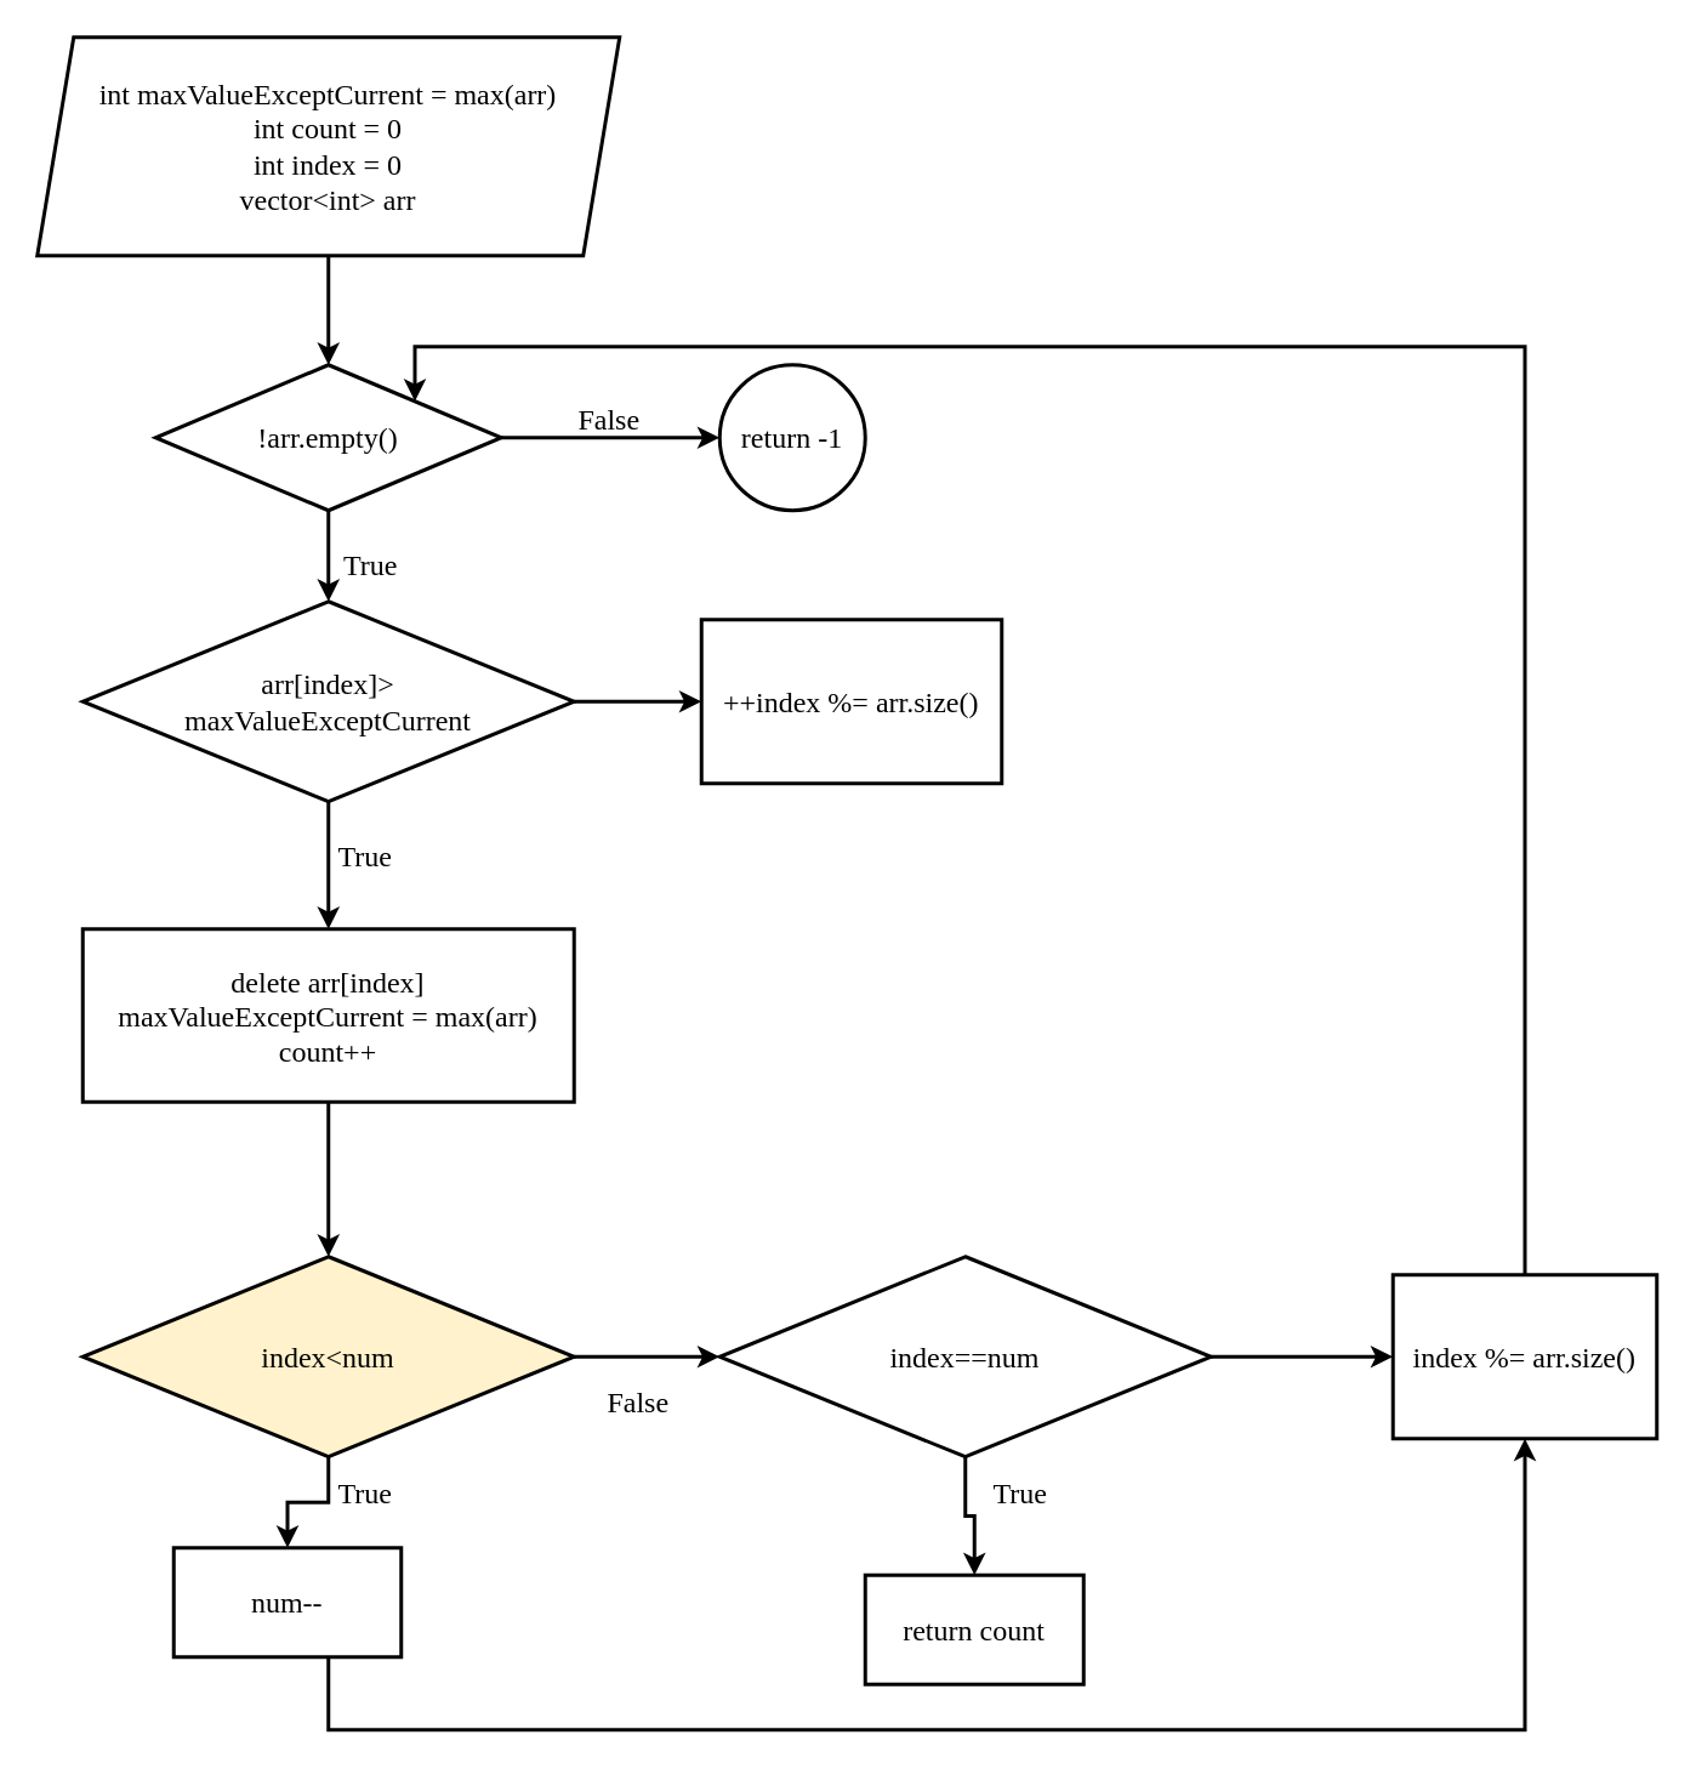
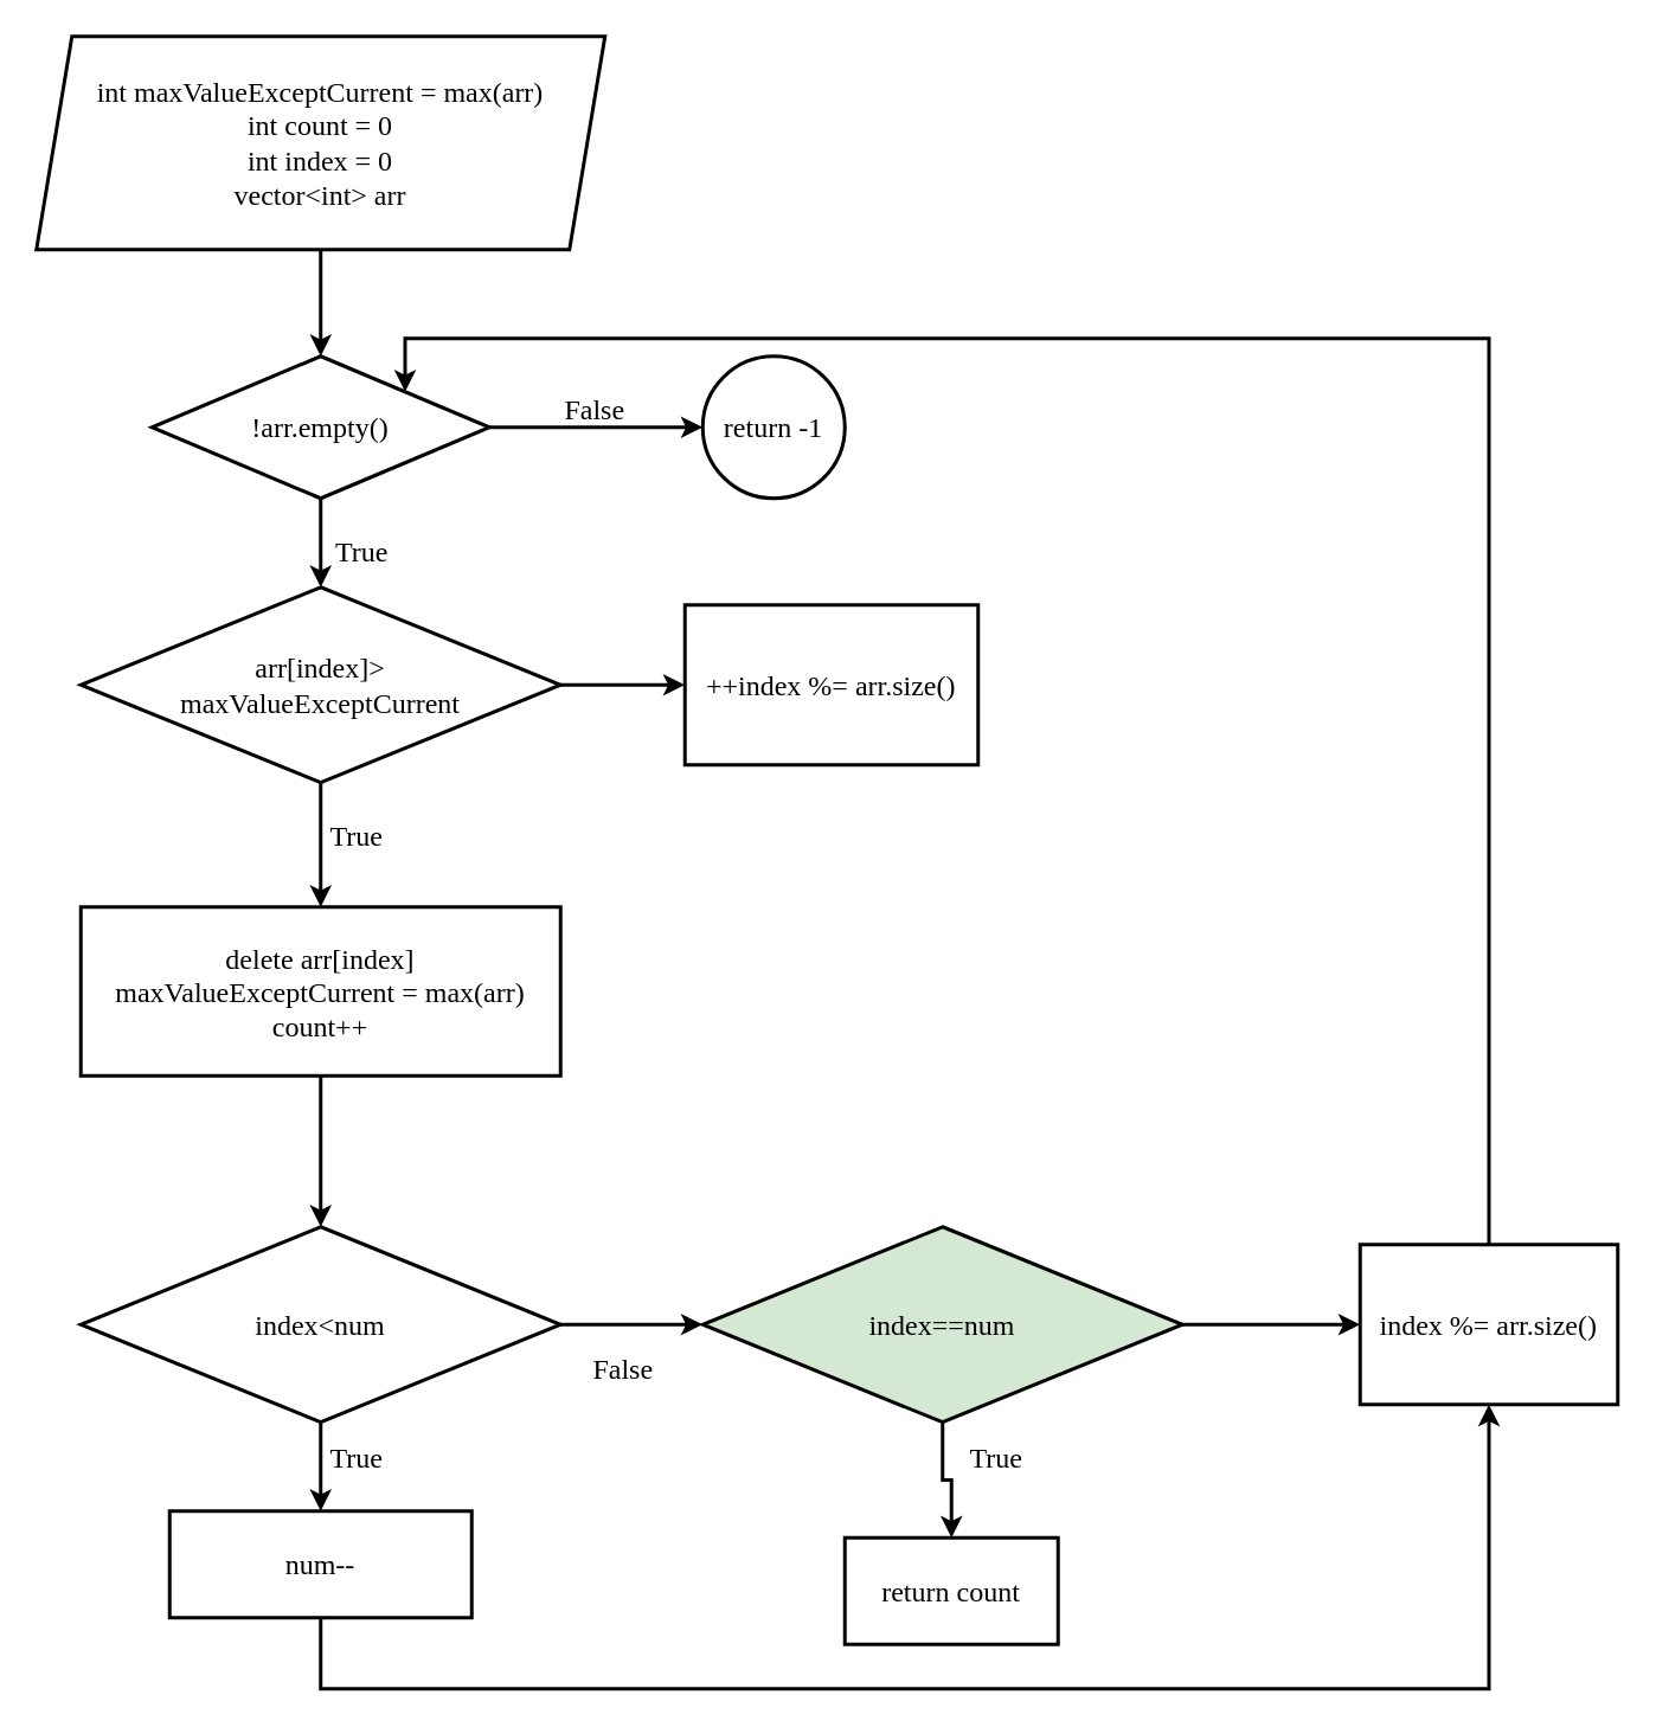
  <mxCell id="0" />
  <mxCell id="1" parent="0" />
  <mxCell id="2" value="" style="edgeStyle=orthogonalEdgeStyle;rounded=0;orthogonalLoop=1;jettySize=auto;html=1;fontSize=16;entryX=0.5;entryY=0;entryDx=0;entryDy=0;exitX=0.5;exitY=1;exitDx=0;exitDy=0;fontFamily=DM Sans;fontSource=https%3A%2F%2Ffonts.googleapis.com%2Fcss%3Ffamily%3DDM%2BSans;strokeWidth=2;" parent="1" source="7" target="5" edge="1"><mxGeometry relative="1" as="geometry"><mxPoint x="180" y="140" as="sourcePoint" /><mxPoint x="180" y="235" as="targetPoint" /></mxGeometry></mxCell>
  <mxCell id="3" value="" style="edgeStyle=orthogonalEdgeStyle;rounded=0;orthogonalLoop=1;jettySize=auto;html=1;fontSize=16;entryX=0.5;entryY=0;entryDx=0;entryDy=0;fontFamily=DM Sans;fontSource=https%3A%2F%2Ffonts.googleapis.com%2Fcss%3Ffamily%3DDM%2BSans;strokeWidth=2;" parent="1" source="5" target="11" edge="1"><mxGeometry relative="1" as="geometry"><mxPoint x="180" y="400" as="targetPoint" /></mxGeometry></mxCell>
  <mxCell id="4" value="" style="edgeStyle=orthogonalEdgeStyle;rounded=0;orthogonalLoop=1;jettySize=auto;html=1;fontSize=16;entryX=0;entryY=0.5;entryDx=0;entryDy=0;fontFamily=DM Sans;fontSource=https%3A%2F%2Ffonts.googleapis.com%2Fcss%3Ffamily%3DDM%2BSans;strokeWidth=2;" parent="1" source="5" target="8" edge="1"><mxGeometry relative="1" as="geometry"><mxPoint x="390" y="270" as="targetPoint" /></mxGeometry></mxCell>
  <mxCell id="5" value="!arr.empty()" style="rhombus;whiteSpace=wrap;html=1;fontSize=16;fontFamily=DM Sans;fontSource=https%3A%2F%2Ffonts.googleapis.com%2Fcss%3Ffamily%3DDM%2BSans;strokeWidth=2;" parent="1" vertex="1"><mxGeometry x="85" y="200" width="190" height="80" as="geometry" /></mxCell>
  <mxCell id="6" value="True" style="text;html=1;align=center;verticalAlign=middle;resizable=0;points=[];autosize=1;fontSize=16;fontFamily=DM Sans;fontSource=https%3A%2F%2Ffonts.googleapis.com%2Fcss%3Ffamily%3DDM%2BSans;strokeWidth=2;" parent="1" vertex="1"><mxGeometry x="178" y="300" width="50" height="20" as="geometry" /></mxCell>
  <mxCell id="7" value="&lt;span&gt;int maxValueExceptCurrent = max(arr)&lt;/span&gt;&lt;br&gt;&lt;span&gt;int count = 0&lt;/span&gt;&lt;br&gt;&lt;span&gt;int index = 0&lt;br&gt;vector&amp;lt;int&amp;gt; arr&lt;br&gt;&lt;/span&gt;" style="shape=parallelogram;perimeter=parallelogramPerimeter;whiteSpace=wrap;html=1;fixedSize=1;fontSize=16;fontFamily=DM Sans;fontSource=https%3A%2F%2Ffonts.googleapis.com%2Fcss%3Ffamily%3DDM%2BSans;strokeWidth=2;" parent="1" vertex="1"><mxGeometry x="20" y="20" width="320" height="120" as="geometry" /></mxCell>
  <mxCell id="8" value="return -1" style="ellipse;whiteSpace=wrap;html=1;aspect=fixed;fontSize=16;fontFamily=DM Sans;fontSource=https%3A%2F%2Ffonts.googleapis.com%2Fcss%3Ffamily%3DDM%2BSans;strokeWidth=2;" parent="1" vertex="1"><mxGeometry x="395" y="200" width="80" height="80" as="geometry" /></mxCell>
  <mxCell id="9" value="" style="edgeStyle=orthogonalEdgeStyle;rounded=0;orthogonalLoop=1;jettySize=auto;html=1;fontSize=16;fontFamily=DM Sans;fontSource=https%3A%2F%2Ffonts.googleapis.com%2Fcss%3Ffamily%3DDM%2BSans;strokeWidth=2;" parent="1" source="11" target="13" edge="1"><mxGeometry relative="1" as="geometry" /></mxCell>
  <mxCell id="10" value="" style="edgeStyle=orthogonalEdgeStyle;rounded=0;orthogonalLoop=1;jettySize=auto;html=1;fontSize=16;fontFamily=DM Sans;fontSource=https%3A%2F%2Ffonts.googleapis.com%2Fcss%3Ffamily%3DDM%2BSans;strokeWidth=2;" parent="1" source="11" target="15" edge="1"><mxGeometry relative="1" as="geometry" /></mxCell>
  <mxCell id="11" value="arr[index]&amp;gt;&lt;br&gt;maxValueExceptCurrent" style="rhombus;whiteSpace=wrap;html=1;fontSize=16;fontFamily=DM Sans;fontSource=https%3A%2F%2Ffonts.googleapis.com%2Fcss%3Ffamily%3DDM%2BSans;strokeWidth=2;" parent="1" vertex="1"><mxGeometry x="45" y="330" width="270" height="110" as="geometry" /></mxCell>
  <mxCell id="12" value="False" style="text;html=1;align=center;verticalAlign=middle;resizable=0;points=[];autosize=1;fontSize=16;fontFamily=DM Sans;fontSource=https%3A%2F%2Ffonts.googleapis.com%2Fcss%3Ffamily%3DDM%2BSans;strokeWidth=2;" parent="1" vertex="1"><mxGeometry x="308.5" y="220" width="50" height="20" as="geometry" /></mxCell>
  <mxCell id="13" value="++index %= arr.size()" style="whiteSpace=wrap;html=1;fontSize=16;fontFamily=DM Sans;fontSource=https%3A%2F%2Ffonts.googleapis.com%2Fcss%3Ffamily%3DDM%2BSans;strokeWidth=2;" parent="1" vertex="1"><mxGeometry x="385" y="340" width="165" height="90" as="geometry" /></mxCell>
  <mxCell id="14" value="" style="edgeStyle=orthogonalEdgeStyle;rounded=0;orthogonalLoop=1;jettySize=auto;html=1;fontSize=16;entryX=0.5;entryY=0;entryDx=0;entryDy=0;fontFamily=DM Sans;fontSource=https%3A%2F%2Ffonts.googleapis.com%2Fcss%3Ffamily%3DDM%2BSans;strokeWidth=2;" parent="1" source="15" target="19" edge="1"><mxGeometry relative="1" as="geometry"><mxPoint x="180" y="807.5" as="targetPoint" /></mxGeometry></mxCell>
  <mxCell id="15" value="delete arr[index]&lt;br&gt;maxValueExceptCurrent = max(arr)&lt;br&gt;count++" style="whiteSpace=wrap;html=1;fontSize=16;fontFamily=DM Sans;fontSource=https%3A%2F%2Ffonts.googleapis.com%2Fcss%3Ffamily%3DDM%2BSans;strokeWidth=2;" parent="1" vertex="1"><mxGeometry x="45" y="510" width="270" height="95" as="geometry" /></mxCell>
  <mxCell id="16" value="True" style="text;html=1;align=center;verticalAlign=middle;resizable=0;points=[];autosize=1;fontSize=16;rotation=0;fontFamily=DM Sans;fontSource=https%3A%2F%2Ffonts.googleapis.com%2Fcss%3Ffamily%3DDM%2BSans;strokeWidth=2;" parent="1" vertex="1"><mxGeometry x="175" y="460" width="50" height="20" as="geometry" /></mxCell>
  <mxCell id="17" value="" style="edgeStyle=orthogonalEdgeStyle;rounded=0;orthogonalLoop=1;jettySize=auto;html=1;fontSize=16;fontFamily=DM Sans;fontSource=https%3A%2F%2Ffonts.googleapis.com%2Fcss%3Ffamily%3DDM%2BSans;strokeWidth=2;" parent="1" source="19" target="22" edge="1"><mxGeometry relative="1" as="geometry" /></mxCell>
  <mxCell id="18" value="" style="edgeStyle=orthogonalEdgeStyle;rounded=0;orthogonalLoop=1;jettySize=auto;html=1;fontSize=16;fontFamily=DM Sans;fontSource=https%3A%2F%2Ffonts.googleapis.com%2Fcss%3Ffamily%3DDM%2BSans;strokeWidth=2;" parent="1" source="19" target="24" edge="1"><mxGeometry relative="1" as="geometry" /></mxCell>
- <mxCell id="19" value="index&amp;lt;num" style="rhombus;whiteSpace=wrap;html=1;fontSize=16;fontFamily=DM Sans;fontSource=https%3A%2F%2Ffonts.googleapis.com%2Fcss%3Ffamily%3DDM%2BSans;strokeWidth=2;fillColor=#fff2cc;" parent="1" vertex="1"><mxGeometry x="45" y="690" width="270" height="110" as="geometry" /></mxCell>
+ <mxCell id="19" value="index&amp;lt;num" style="rhombus;whiteSpace=wrap;html=1;fontSize=16;fontFamily=DM Sans;fontSource=https%3A%2F%2Ffonts.googleapis.com%2Fcss%3Ffamily%3DDM%2BSans;strokeWidth=2;" parent="1" vertex="1"><mxGeometry x="45" y="690" width="270" height="110" as="geometry" /></mxCell>
  <mxCell id="20" value="" style="edgeStyle=orthogonalEdgeStyle;rounded=0;orthogonalLoop=1;jettySize=auto;html=1;fontSize=16;fontFamily=DM Sans;fontSource=https%3A%2F%2Ffonts.googleapis.com%2Fcss%3Ffamily%3DDM%2BSans;strokeWidth=2;" parent="1" source="22" target="27" edge="1"><mxGeometry relative="1" as="geometry" /></mxCell>
  <mxCell id="21" value="" style="edgeStyle=orthogonalEdgeStyle;rounded=0;orthogonalLoop=1;jettySize=auto;html=1;fontSize=16;fontFamily=DM Sans;fontSource=https%3A%2F%2Ffonts.googleapis.com%2Fcss%3Ffamily%3DDM%2BSans;strokeWidth=2;" parent="1" source="22" target="30" edge="1"><mxGeometry relative="1" as="geometry" /></mxCell>
- <mxCell id="22" value="index==num" style="rhombus;whiteSpace=wrap;html=1;fontSize=16;fontFamily=DM Sans;fontSource=https%3A%2F%2Ffonts.googleapis.com%2Fcss%3Ffamily%3DDM%2BSans;strokeWidth=2;" parent="1" vertex="1"><mxGeometry x="395" y="690" width="270" height="110" as="geometry" /></mxCell>
+ <mxCell id="22" value="index==num" style="rhombus;whiteSpace=wrap;html=1;fontSize=16;fontFamily=DM Sans;fontSource=https%3A%2F%2Ffonts.googleapis.com%2Fcss%3Ffamily%3DDM%2BSans;strokeWidth=2;fillColor=#d5e8d4;" parent="1" vertex="1"><mxGeometry x="395" y="690" width="270" height="110" as="geometry" /></mxCell>
  <mxCell id="23" style="edgeStyle=orthogonalEdgeStyle;rounded=0;orthogonalLoop=1;jettySize=auto;html=1;fontSize=16;fontFamily=DM Sans;fontSource=https%3A%2F%2Ffonts.googleapis.com%2Fcss%3Ffamily%3DDM%2BSans;entryX=0.5;entryY=1;entryDx=0;entryDy=0;strokeWidth=2;" parent="1" source="24" target="30" edge="1"><mxGeometry relative="1" as="geometry"><Array as="points"><mxPoint x="180" y="950" /><mxPoint x="838" y="950" /></Array><mxPoint x="855" y="860" as="targetPoint" /></mxGeometry></mxCell>
- <mxCell id="24" value="num--" style="whiteSpace=wrap;html=1;fontSize=16;fontFamily=DM Sans;fontSource=https%3A%2F%2Ffonts.googleapis.com%2Fcss%3Ffamily%3DDM%2BSans;strokeWidth=2;" parent="1" vertex="1"><mxGeometry x="95" y="850" width="125" height="60" as="geometry" /></mxCell>
+ <mxCell id="24" value="num--" style="whiteSpace=wrap;html=1;fontSize=16;fontFamily=DM Sans;fontSource=https%3A%2F%2Ffonts.googleapis.com%2Fcss%3Ffamily%3DDM%2BSans;strokeWidth=2;" parent="1" vertex="1"><mxGeometry x="95" y="850" width="170" height="60" as="geometry" /></mxCell>
  <mxCell id="25" value="True" style="text;html=1;align=center;verticalAlign=middle;resizable=0;points=[];autosize=1;fontSize=16;fontFamily=DM Sans;fontSource=https%3A%2F%2Ffonts.googleapis.com%2Fcss%3Ffamily%3DDM%2BSans;strokeWidth=2;" parent="1" vertex="1"><mxGeometry x="175" y="810" width="50" height="20" as="geometry" /></mxCell>
  <mxCell id="26" value="False" style="text;html=1;align=center;verticalAlign=middle;resizable=0;points=[];autosize=1;fontSize=16;fontFamily=DM Sans;fontSource=https%3A%2F%2Ffonts.googleapis.com%2Fcss%3Ffamily%3DDM%2BSans;strokeWidth=2;" parent="1" vertex="1"><mxGeometry x="325" y="760" width="50" height="20" as="geometry" /></mxCell>
  <mxCell id="27" value="return count" style="whiteSpace=wrap;html=1;fontSize=16;fontFamily=DM Sans;fontSource=https%3A%2F%2Ffonts.googleapis.com%2Fcss%3Ffamily%3DDM%2BSans;strokeWidth=2;" parent="1" vertex="1"><mxGeometry x="475" y="865" width="120" height="60" as="geometry" /></mxCell>
  <mxCell id="28" value="True" style="text;html=1;align=center;verticalAlign=middle;resizable=0;points=[];autosize=1;fontSize=16;fontFamily=DM Sans;fontSource=https%3A%2F%2Ffonts.googleapis.com%2Fcss%3Ffamily%3DDM%2BSans;strokeWidth=2;" parent="1" vertex="1"><mxGeometry x="535" y="810" width="50" height="20" as="geometry" /></mxCell>
  <mxCell id="29" style="edgeStyle=orthogonalEdgeStyle;rounded=0;orthogonalLoop=1;jettySize=auto;html=1;entryX=1;entryY=0;entryDx=0;entryDy=0;fontSize=16;fontFamily=DM Sans;fontSource=https%3A%2F%2Ffonts.googleapis.com%2Fcss%3Ffamily%3DDM%2BSans;strokeWidth=2;" parent="1" source="30" target="5" edge="1"><mxGeometry relative="1" as="geometry"><Array as="points"><mxPoint x="838" y="190" /><mxPoint x="228" y="190" /></Array></mxGeometry></mxCell>
  <mxCell id="30" value="&lt;span&gt;index %= arr.size()&lt;/span&gt;" style="whiteSpace=wrap;html=1;fontSize=16;fontFamily=DM Sans;fontSource=https%3A%2F%2Ffonts.googleapis.com%2Fcss%3Ffamily%3DDM%2BSans;strokeWidth=2;" parent="1" vertex="1"><mxGeometry x="765" y="700" width="145" height="90" as="geometry" /></mxCell>
